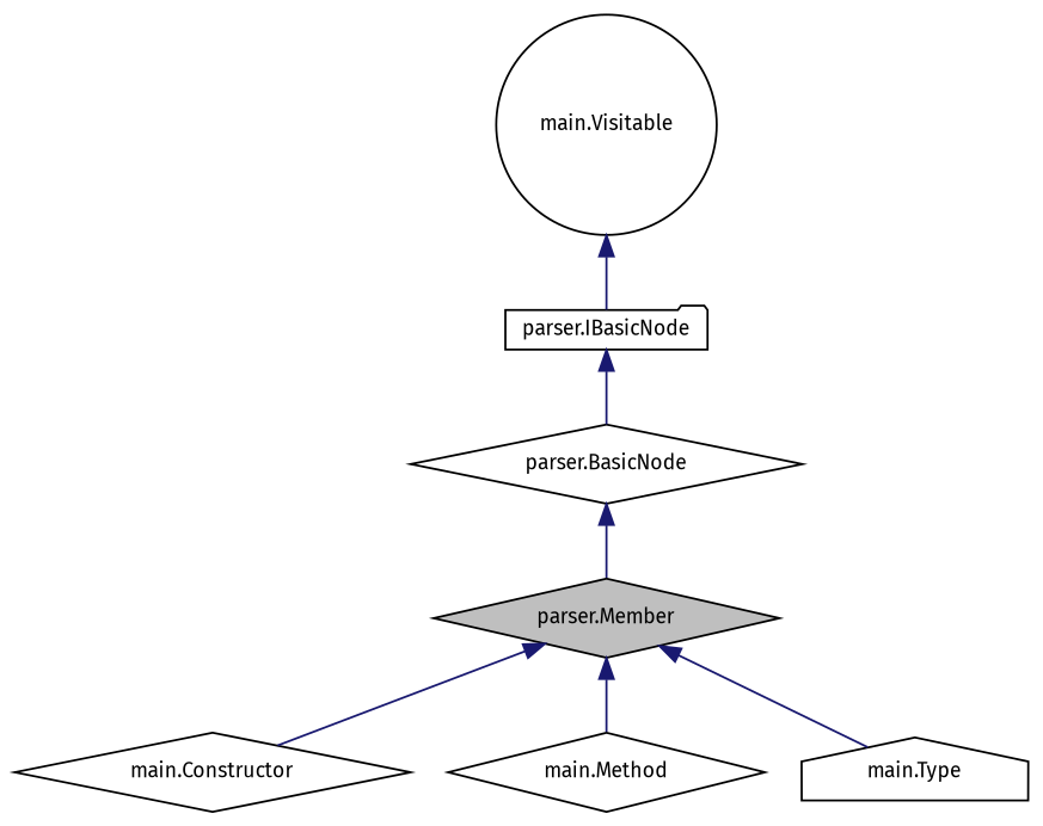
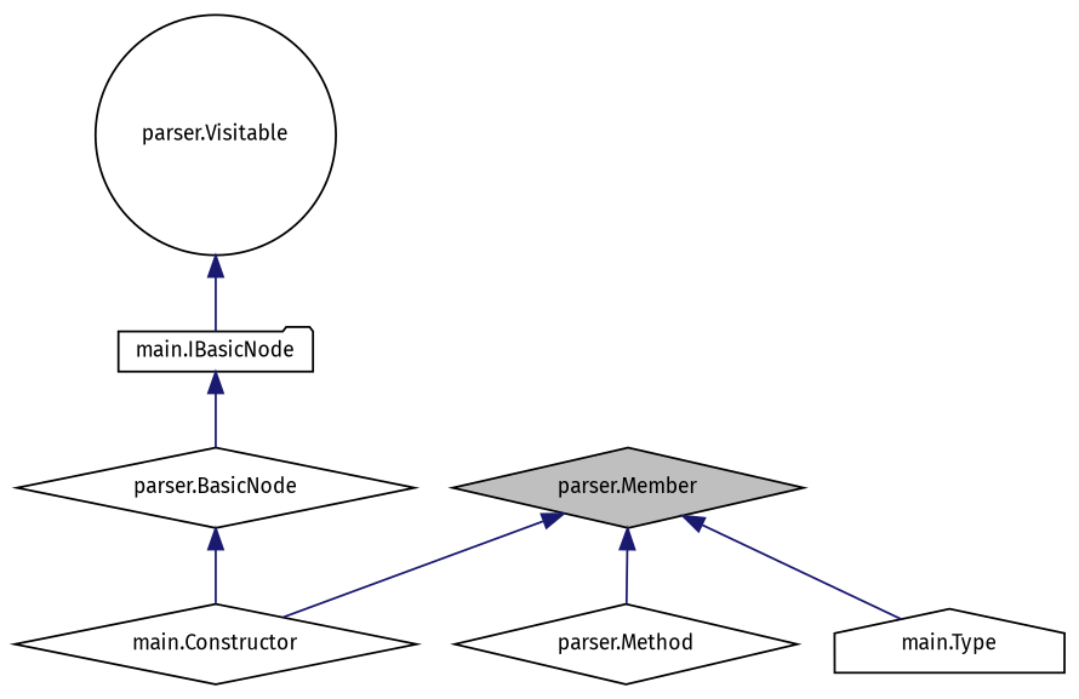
  digraph {
    fontname="Fira Sans"
    node [color=black fillcolor=white fontname="Fira Sans" fontsize=10 shape=diamond style=filled]
    edge [color=midnightblue dir=back fontname="Fira Sans" fontsize=10 labelfontname=Helvetica labelfontsize=10 style=solid]
    n1 [fillcolor=grey75 fontcolor=black height=0.2 label="parser.Member" width=0.4]
    n2 [height=0.2 label="main.Constructor" width=0.4]
-   n3 [height=0.2 label="main.Method" width=0.4]
+   n3 [height=0.2 label="parser.Method" width=0.4]
    n4 [height=0.2 label="main.Type" shape=house width=0.4]
    n5 [height=0.2 label="parser.BasicNode" width=0.4]
-   n6 [height=0.2 label="parser.IBasicNode" shape=folder width=0.4]
-   n7 [height=0.2 label="main.Visitable" shape=circle width=0.4]
+   n6 [height=0.2 label="main.IBasicNode" shape=folder width=0.4]
+   n7 [height=0.2 label="parser.Visitable" shape=circle width=0.4]
    n1 -> n2
    n1 -> n3
    n1 -> n4
-   n5 -> n1
+   n5 -> n2
    n6 -> n5
    n7 -> n6
  }
